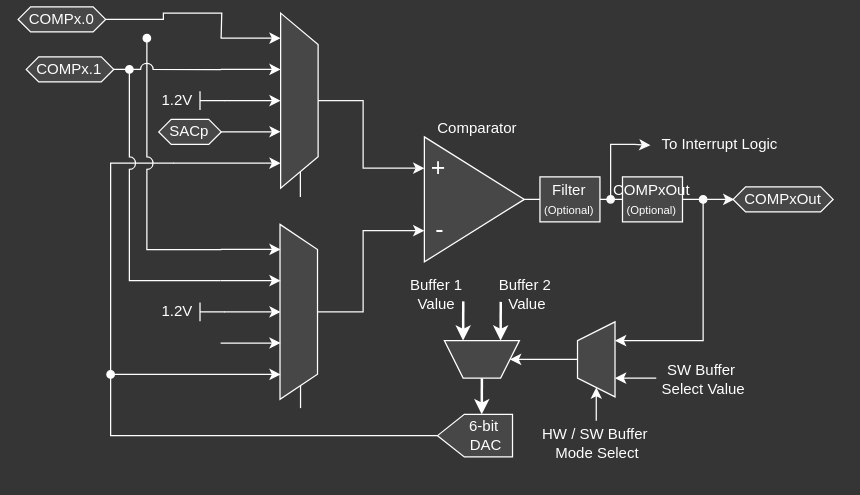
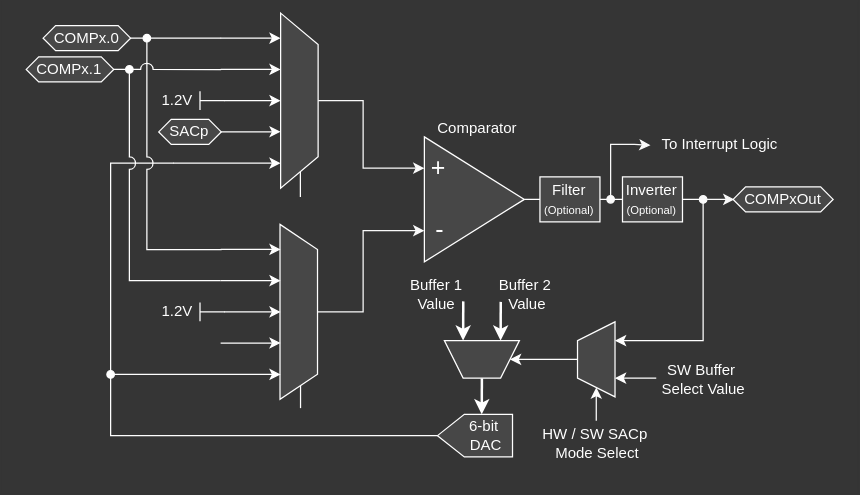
  <mxCell id="0" />
  <mxCell id="1" parent="0" />
  <mxCell id="2" style="edgeStyle=orthogonalEdgeStyle;rounded=0;orthogonalLoop=1;jettySize=auto;html=1;exitX=0;exitY=0.5;exitDx=0;exitDy=0;startArrow=none;startFill=0;endArrow=none;strokeWidth=1;strokeColor=#FFFFFF;" parent="1" edge="1"><mxGeometry relative="1" as="geometry"><mxPoint x="239.8" y="157" as="targetPoint" /><mxPoint x="239.8" y="131" as="sourcePoint" /></mxGeometry></mxCell>
  <mxCell id="3" style="edgeStyle=orthogonalEdgeStyle;rounded=0;orthogonalLoop=1;jettySize=auto;html=1;exitX=0;exitY=0.5;exitDx=0;exitDy=0;startArrow=none;startFill=0;endArrow=none;strokeWidth=1;strokeColor=#FFFFFF;" parent="1" edge="1"><mxGeometry relative="1" as="geometry"><mxPoint x="239.93" y="326" as="targetPoint" /><mxPoint x="239.93" y="300" as="sourcePoint" /></mxGeometry></mxCell>
  <mxCell id="4" style="edgeStyle=orthogonalEdgeStyle;rounded=0;orthogonalLoop=1;jettySize=auto;html=1;exitX=0.5;exitY=0;exitDx=0;exitDy=0;entryX=0;entryY=0.25;entryDx=0;entryDy=0;strokeColor=#FAFAFA;" parent="1" source="5" target="27" edge="1"><mxGeometry relative="1" as="geometry"><Array as="points"><mxPoint x="290" y="80" /><mxPoint x="290" y="134" /></Array></mxGeometry></mxCell>
  <mxCell id="5" value="" style="shape=trapezoid;perimeter=trapezoidPerimeter;whiteSpace=wrap;html=1;fixedSize=1;rotation=90;size=25.102;rounded=0;labelBackgroundColor=none;fillColor=#474747;strokeColor=#FFFFFF;fontColor=#1A1A1A;" parent="1" vertex="1"><mxGeometry x="169" y="65" width="140" height="30" as="geometry" /></mxCell>
  <mxCell id="6" value="" style="group" parent="1" vertex="1" connectable="0"><mxGeometry x="119" y="67" width="105" height="26" as="geometry" /></mxCell>
  <mxCell id="7" style="edgeStyle=orthogonalEdgeStyle;rounded=0;orthogonalLoop=1;jettySize=auto;html=1;labelBackgroundColor=none;fontColor=default;strokeColor=#FFFFFF;entryX=0.16;entryY=1.02;entryDx=0;entryDy=0;entryPerimeter=0;" parent="6" edge="1"><mxGeometry relative="1" as="geometry"><mxPoint x="60" y="13" as="sourcePoint" /><mxPoint x="105" y="13" as="targetPoint" /><Array as="points"><mxPoint x="82" y="13" /><mxPoint x="82" y="13" /></Array></mxGeometry></mxCell>
  <mxCell id="8" value="" style="group" parent="6" vertex="1" connectable="0"><mxGeometry x="3" width="57.5" height="26" as="geometry" /></mxCell>
  <mxCell id="9" value="" style="verticalLabelPosition=top;verticalAlign=bottom;shape=mxgraph.electrical.signal_sources.vdd;shadow=0;dashed=0;align=center;strokeWidth=1;fontSize=24;html=1;flipV=1;strokeColor=#FFFFFF;rotation=-90;" parent="8" vertex="1"><mxGeometry x="40" y="3" width="15" height="20" as="geometry" /></mxCell>
  <mxCell id="10" value="&lt;font style=&quot;color: rgb(255, 255, 255);&quot;&gt;1.2V&lt;/font&gt;" style="text;html=1;align=center;verticalAlign=middle;resizable=0;points=[];autosize=1;strokeColor=none;fillColor=none;" parent="8" vertex="1"><mxGeometry x="-3" width="43" height="26" as="geometry" /></mxCell>
  <mxCell id="11" value="" style="group" parent="1" vertex="1" connectable="0"><mxGeometry x="126.49" y="95" width="97.51" height="20" as="geometry" /></mxCell>
  <mxCell id="12" style="edgeStyle=orthogonalEdgeStyle;rounded=0;orthogonalLoop=1;jettySize=auto;html=1;labelBackgroundColor=none;fontColor=default;strokeColor=#FFFFFF;entryX=0.16;entryY=1.02;entryDx=0;entryDy=0;entryPerimeter=0;" parent="11" edge="1"><mxGeometry relative="1" as="geometry"><mxPoint x="49.51" y="9.92" as="sourcePoint" /><mxPoint x="97.51" y="9.92" as="targetPoint" /><Array as="points"><mxPoint x="74.51" y="9" /><mxPoint x="74.51" y="9" /></Array></mxGeometry></mxCell>
  <mxCell id="13" value="SACp" style="shape=hexagon;perimeter=hexagonPerimeter2;whiteSpace=wrap;html=1;fixedSize=1;size=10;rounded=0;labelBackgroundColor=none;fillColor=#474747;strokeColor=#FFFFFF;fontColor=#FFFFFF;" parent="11" vertex="1"><mxGeometry width="50" height="20" as="geometry" /></mxCell>
  <mxCell id="14" value="" style="group" parent="1" vertex="1" connectable="0"><mxGeometry x="79" y="113" width="145" height="34" as="geometry" /></mxCell>
  <mxCell id="15" style="edgeStyle=orthogonalEdgeStyle;rounded=0;orthogonalLoop=1;jettySize=auto;html=1;labelBackgroundColor=none;fontColor=default;strokeColor=#FFFFFF;entryX=0.16;entryY=1.02;entryDx=0;entryDy=0;entryPerimeter=0;" parent="14" edge="1"><mxGeometry relative="1" as="geometry"><mxPoint x="59" y="17" as="sourcePoint" /><mxPoint x="145" y="17" as="targetPoint" /><Array as="points"><mxPoint x="101" y="17" /><mxPoint x="101" y="17" /></Array></mxGeometry></mxCell>
  <mxCell id="16" style="edgeStyle=orthogonalEdgeStyle;rounded=0;orthogonalLoop=1;jettySize=auto;html=1;exitX=0.5;exitY=0;exitDx=0;exitDy=0;entryX=0;entryY=0.75;entryDx=0;entryDy=0;strokeColor=#FAFAFA;" parent="1" source="17" target="27" edge="1"><mxGeometry relative="1" as="geometry"><Array as="points"><mxPoint x="290" y="249" /><mxPoint x="290" y="184" /></Array></mxGeometry></mxCell>
  <mxCell id="17" value="" style="shape=trapezoid;perimeter=trapezoidPerimeter;whiteSpace=wrap;html=1;fixedSize=1;rotation=90;size=20.169;rounded=0;labelBackgroundColor=none;fillColor=#474747;strokeColor=#FFFFFF;fontColor=#1A1A1A;" parent="1" vertex="1"><mxGeometry x="168.51" y="234" width="140" height="30" as="geometry" /></mxCell>
  <mxCell id="18" value="" style="group" parent="1" vertex="1" connectable="0"><mxGeometry x="106" y="189" width="118" height="20" as="geometry" /></mxCell>
  <mxCell id="19" style="edgeStyle=orthogonalEdgeStyle;rounded=0;orthogonalLoop=1;jettySize=auto;html=1;labelBackgroundColor=none;fontColor=default;strokeColor=#FFFFFF;entryX=0.16;entryY=1.02;entryDx=0;entryDy=0;entryPerimeter=0;" parent="18" edge="1"><mxGeometry relative="1" as="geometry"><mxPoint x="70" y="10" as="sourcePoint" /><mxPoint x="118" y="10" as="targetPoint" /><Array as="points"><mxPoint x="94" y="10" /><mxPoint x="94" y="10" /></Array></mxGeometry></mxCell>
  <mxCell id="20" value="" style="group" parent="1" vertex="1" connectable="0"><mxGeometry x="106.49" y="214" width="117.51" height="20" as="geometry" /></mxCell>
  <mxCell id="21" style="edgeStyle=orthogonalEdgeStyle;rounded=0;orthogonalLoop=1;jettySize=auto;html=1;labelBackgroundColor=none;fontColor=default;strokeColor=#FFFFFF;entryX=0.16;entryY=1.02;entryDx=0;entryDy=0;entryPerimeter=0;" parent="20" edge="1"><mxGeometry relative="1" as="geometry"><mxPoint x="69.51" y="10" as="sourcePoint" /><mxPoint x="117.51" y="10" as="targetPoint" /><Array as="points"><mxPoint x="93.51" y="10" /><mxPoint x="93.51" y="10" /></Array></mxGeometry></mxCell>
  <mxCell id="22" value="" style="group" parent="1" vertex="1" connectable="0"><mxGeometry x="119" y="236" width="105" height="26" as="geometry" /></mxCell>
  <mxCell id="23" style="edgeStyle=orthogonalEdgeStyle;rounded=0;orthogonalLoop=1;jettySize=auto;html=1;labelBackgroundColor=none;fontColor=default;strokeColor=#FFFFFF;entryX=0.16;entryY=1.02;entryDx=0;entryDy=0;entryPerimeter=0;" parent="22" edge="1"><mxGeometry relative="1" as="geometry"><mxPoint x="60" y="13" as="sourcePoint" /><mxPoint x="105" y="13" as="targetPoint" /><Array as="points"><mxPoint x="82" y="13" /><mxPoint x="82" y="13" /></Array></mxGeometry></mxCell>
  <mxCell id="24" value="" style="group" parent="1" vertex="1" connectable="0"><mxGeometry x="126.49" y="264" width="97.51" height="20" as="geometry" /></mxCell>
  <mxCell id="25" style="edgeStyle=orthogonalEdgeStyle;rounded=0;orthogonalLoop=1;jettySize=auto;html=1;labelBackgroundColor=none;fontColor=default;strokeColor=#FFFFFF;entryX=0.16;entryY=1.02;entryDx=0;entryDy=0;entryPerimeter=0;" parent="24" edge="1"><mxGeometry relative="1" as="geometry"><mxPoint x="49.51" y="9.92" as="sourcePoint" /><mxPoint x="97.51" y="9.92" as="targetPoint" /><Array as="points"><mxPoint x="74.51" y="9" /><mxPoint x="74.51" y="9" /></Array></mxGeometry></mxCell>
  <mxCell id="26" value="" style="group" parent="1" vertex="1" connectable="0"><mxGeometry x="339" y="109" width="80" height="100" as="geometry" /></mxCell>
  <mxCell id="27" value="" style="triangle;whiteSpace=wrap;html=1;rounded=0;labelBackgroundColor=none;fillColor=#474747;strokeColor=#FFFFFF;fontColor=#1A1A1A;" parent="26" vertex="1"><mxGeometry width="80" height="100" as="geometry" /></mxCell>
  <mxCell id="28" value="-" style="edgeLabel;html=1;align=center;verticalAlign=middle;resizable=0;points=[];fontSize=20;rounded=0;labelBackgroundColor=none;fontColor=#FFFFFF;" parent="26" vertex="1" connectable="0"><mxGeometry x="23.966" y="42.997" as="geometry"><mxPoint x="-12" y="30" as="offset" /></mxGeometry></mxCell>
  <mxCell id="29" value="+" style="edgeLabel;html=1;align=center;verticalAlign=middle;resizable=0;points=[];fontSize=20;rounded=0;labelBackgroundColor=none;fontColor=#FFFFFF;" parent="26" vertex="1" connectable="0"><mxGeometry x="22.966" y="-6.003" as="geometry"><mxPoint x="-12" y="30" as="offset" /></mxGeometry></mxCell>
  <mxCell id="30" style="edgeStyle=orthogonalEdgeStyle;rounded=0;orthogonalLoop=1;jettySize=auto;html=1;exitX=0.75;exitY=1;exitDx=0;exitDy=0;strokeColor=#FFFFFF;endArrow=none;startFill=1;startArrow=classic;strokeWidth=2;" parent="1" source="33" edge="1"><mxGeometry relative="1" as="geometry"><mxPoint x="370.11" y="240.6" as="targetPoint" /></mxGeometry></mxCell>
  <mxCell id="31" style="edgeStyle=orthogonalEdgeStyle;rounded=0;orthogonalLoop=1;jettySize=auto;html=1;exitX=0.25;exitY=1;exitDx=0;exitDy=0;strokeColor=#FFFFFF;endArrow=none;startFill=1;startArrow=classic;strokeWidth=2;" parent="1" source="33" edge="1"><mxGeometry relative="1" as="geometry"><mxPoint x="400.11" y="241" as="targetPoint" /></mxGeometry></mxCell>
  <mxCell id="32" style="edgeStyle=orthogonalEdgeStyle;rounded=0;orthogonalLoop=1;jettySize=auto;html=1;exitX=0.5;exitY=0;exitDx=0;exitDy=0;strokeColor=#FFFFFF;strokeWidth=2;" parent="1" source="33" edge="1"><mxGeometry relative="1" as="geometry"><mxPoint x="384.91" y="331" as="targetPoint" /></mxGeometry></mxCell>
  <mxCell id="33" value="" style="shape=trapezoid;perimeter=trapezoidPerimeter;whiteSpace=wrap;html=1;fixedSize=1;rotation=-180;size=15;rounded=0;labelBackgroundColor=none;fillColor=#474747;strokeColor=#FFFFFF;fontColor=#1A1A1A;" parent="1" vertex="1"><mxGeometry x="355" y="272" width="60" height="30" as="geometry" /></mxCell>
  <mxCell id="34" style="edgeStyle=orthogonalEdgeStyle;rounded=0;orthogonalLoop=1;jettySize=auto;html=1;exitX=0.5;exitY=0;exitDx=0;exitDy=0;entryX=0;entryY=0.5;entryDx=0;entryDy=0;strokeColor=#FFFFFF;" parent="1" source="37" target="33" edge="1"><mxGeometry relative="1" as="geometry" /></mxCell>
  <mxCell id="35" style="edgeStyle=orthogonalEdgeStyle;rounded=0;orthogonalLoop=1;jettySize=auto;html=1;exitX=0.25;exitY=1;exitDx=0;exitDy=0;endArrow=none;startFill=1;startArrow=classic;strokeColor=#FFFFFF;" parent="1" source="37" edge="1"><mxGeometry relative="1" as="geometry"><mxPoint x="524.51" y="302.2" as="targetPoint" /></mxGeometry></mxCell>
  <mxCell id="36" style="edgeStyle=orthogonalEdgeStyle;rounded=0;orthogonalLoop=1;jettySize=auto;html=1;exitX=0;exitY=0.5;exitDx=0;exitDy=0;startArrow=classic;startFill=1;endArrow=none;strokeWidth=1;strokeColor=#FFFFFF;" parent="1" source="37" edge="1"><mxGeometry relative="1" as="geometry"><mxPoint x="476.51" y="336" as="targetPoint" /></mxGeometry></mxCell>
  <mxCell id="37" value="" style="shape=trapezoid;perimeter=trapezoidPerimeter;whiteSpace=wrap;html=1;fixedSize=1;rotation=-90;size=15;rounded=0;labelBackgroundColor=none;fillColor=#474747;strokeColor=#FFFFFF;fontColor=#1A1A1A;" parent="1" vertex="1"><mxGeometry x="446.51" y="272" width="60" height="30" as="geometry" /></mxCell>
  <mxCell id="38" style="edgeStyle=orthogonalEdgeStyle;rounded=0;orthogonalLoop=1;jettySize=auto;html=1;entryX=0.75;entryY=1;entryDx=0;entryDy=0;strokeColor=#FFFFFF;exitX=1;exitY=0.5;exitDx=0;exitDy=0;" parent="1" source="27" target="37" edge="1"><mxGeometry relative="1" as="geometry"><mxPoint x="489" y="159" as="sourcePoint" /><Array as="points"><mxPoint x="562" y="159" /><mxPoint x="562" y="272" /></Array></mxGeometry></mxCell>
  <mxCell id="39" style="edgeStyle=orthogonalEdgeStyle;rounded=0;orthogonalLoop=1;jettySize=auto;html=1;exitX=1;exitY=0.5;exitDx=0;exitDy=0;exitPerimeter=0;strokeColor=#FFFFFF;endArrow=none;startFill=0;jumpStyle=arc;" parent="1" source="40" edge="1"><mxGeometry relative="1" as="geometry"><mxPoint x="138.51" y="130" as="targetPoint" /><Array as="points"><mxPoint x="88" y="348" /><mxPoint x="88" y="130" /></Array></mxGeometry></mxCell>
  <mxCell id="40" value="6-bit&amp;nbsp;&lt;div&gt;DAC&lt;/div&gt;" style="verticalLabelPosition=middle;shadow=0;dashed=0;align=center;html=1;verticalAlign=middle;shape=mxgraph.electrical.abstract.dac;labelPosition=center;spacingLeft=16;rounded=0;labelBackgroundColor=none;fillColor=#474747;strokeColor=#FFFFFF;fontColor=#FFFFFF;flipH=1;" parent="1" vertex="1"><mxGeometry x="349.51" y="331" width="60" height="34" as="geometry" /></mxCell>
  <mxCell id="41" value="Buffer 1&amp;nbsp;&lt;div&gt;Value&amp;nbsp;&lt;/div&gt;" style="text;html=1;align=center;verticalAlign=middle;resizable=0;points=[];autosize=1;strokeColor=none;fillColor=none;fontColor=#FFFFFF;" parent="1" vertex="1"><mxGeometry x="318" y="214" width="63" height="41" as="geometry" /></mxCell>
  <mxCell id="42" value="Buffer 2&amp;nbsp;&lt;div&gt;Value&lt;/div&gt;" style="text;html=1;align=center;verticalAlign=middle;resizable=0;points=[];autosize=1;strokeColor=none;fillColor=none;fontColor=#FFFFFF;" parent="1" vertex="1"><mxGeometry x="389" y="214" width="63" height="41" as="geometry" /></mxCell>
  <mxCell id="43" style="edgeStyle=orthogonalEdgeStyle;rounded=0;orthogonalLoop=1;jettySize=auto;html=1;labelBackgroundColor=none;fontColor=default;strokeColor=#FFFFFF;entryX=0.16;entryY=1.02;entryDx=0;entryDy=0;entryPerimeter=0;startArrow=oval;startFill=1;" parent="1" edge="1"><mxGeometry relative="1" as="geometry"><mxPoint x="88" y="299" as="sourcePoint" /><mxPoint x="224" y="299" as="targetPoint" /><Array as="points"><mxPoint x="180" y="299" /><mxPoint x="180" y="299" /></Array></mxGeometry></mxCell>
  <mxCell id="44" value="SW Buffer&amp;nbsp;&lt;div&gt;Select Value&lt;/div&gt;" style="text;html=1;align=center;verticalAlign=middle;resizable=0;points=[];autosize=1;strokeColor=none;fillColor=none;fontColor=#FFFFFF;" parent="1" vertex="1"><mxGeometry x="519" y="282" width="85" height="41" as="geometry" /></mxCell>
- <mxCell id="45" value="HW / SW Buffer&amp;nbsp;&lt;div&gt;Mode Select&lt;/div&gt;" style="text;html=1;align=center;verticalAlign=middle;resizable=0;points=[];autosize=1;strokeColor=none;fillColor=none;fontColor=#FFFFFF;" parent="1" vertex="1"><mxGeometry x="423.51" y="333" width="106" height="41" as="geometry" /></mxCell>
+ <mxCell id="45" value="HW / SW SACp&amp;nbsp;&lt;div&gt;Mode Select&lt;/div&gt;" style="text;html=1;align=center;verticalAlign=middle;resizable=0;points=[];autosize=1;strokeColor=none;fillColor=none;fontColor=#FFFFFF;" parent="1" vertex="1"><mxGeometry x="423.51" y="333" width="106" height="41" as="geometry" /></mxCell>
  <mxCell id="46" style="edgeStyle=orthogonalEdgeStyle;rounded=0;orthogonalLoop=1;jettySize=auto;html=1;labelBackgroundColor=none;fontColor=default;strokeColor=#FFFFFF;entryX=0.16;entryY=1.02;entryDx=0;entryDy=0;entryPerimeter=0;" parent="1" edge="1"><mxGeometry relative="1" as="geometry"><mxPoint x="176" y="30" as="sourcePoint" /><mxPoint x="224" y="30" as="targetPoint" /><Array as="points"><mxPoint x="200" y="30" /><mxPoint x="200" y="30" /></Array></mxGeometry></mxCell>
  <mxCell id="47" style="edgeStyle=orthogonalEdgeStyle;rounded=0;orthogonalLoop=1;jettySize=auto;html=1;endArrow=none;startFill=1;strokeColor=#FFFFFF;jumpStyle=arc;startArrow=oval;jumpSize=10;" parent="1" edge="1"><mxGeometry relative="1" as="geometry"><mxPoint x="176.8" y="199.2" as="targetPoint" /><mxPoint x="117" y="30" as="sourcePoint" /><Array as="points"><mxPoint x="117" y="30" /><mxPoint x="117" y="199" /></Array></mxGeometry></mxCell>
  <mxCell id="48" style="edgeStyle=orthogonalEdgeStyle;rounded=0;orthogonalLoop=1;jettySize=auto;html=1;exitX=1;exitY=0.5;exitDx=0;exitDy=0;endArrow=none;startFill=0;strokeColor=#FFFFFF;" parent="1" source="49" edge="1"><mxGeometry relative="1" as="geometry"><mxPoint x="176.4" y="30" as="targetPoint" /></mxGeometry></mxCell>
- <mxCell id="49" value="COMPx.0" style="shape=hexagon;perimeter=hexagonPerimeter2;whiteSpace=wrap;html=1;fixedSize=1;size=10;rounded=0;labelBackgroundColor=none;fillColor=#474747;strokeColor=#FFFFFF;fontColor=#FFFFFF;" parent="1" vertex="1"><mxGeometry x="14" y="5" width="70" height="20" as="geometry" /></mxCell>
+ <mxCell id="49" value="COMPx.0" style="shape=hexagon;perimeter=hexagonPerimeter2;whiteSpace=wrap;html=1;fixedSize=1;size=10;rounded=0;labelBackgroundColor=none;fillColor=#474747;strokeColor=#FFFFFF;fontColor=#FFFFFF;" parent="1" vertex="1"><mxGeometry x="34" y="20" width="70" height="20" as="geometry" /></mxCell>
  <mxCell id="50" style="edgeStyle=orthogonalEdgeStyle;rounded=0;orthogonalLoop=1;jettySize=auto;html=1;labelBackgroundColor=none;fontColor=default;strokeColor=#FFFFFF;entryX=0.16;entryY=1.02;entryDx=0;entryDy=0;entryPerimeter=0;" parent="1" edge="1"><mxGeometry relative="1" as="geometry"><mxPoint x="176" y="55" as="sourcePoint" /><mxPoint x="224" y="55" as="targetPoint" /><Array as="points"><mxPoint x="200" y="55" /><mxPoint x="200" y="55" /></Array></mxGeometry></mxCell>
  <mxCell id="51" style="edgeStyle=orthogonalEdgeStyle;rounded=0;orthogonalLoop=1;jettySize=auto;html=1;exitX=1;exitY=0.5;exitDx=0;exitDy=0;endArrow=none;startFill=0;strokeColor=#FFFFFF;jumpStyle=arc;jumpSize=10;" parent="1" source="53" edge="1"><mxGeometry relative="1" as="geometry"><mxPoint x="176.4" y="55.2" as="targetPoint" /></mxGeometry></mxCell>
  <mxCell id="52" style="edgeStyle=orthogonalEdgeStyle;rounded=0;orthogonalLoop=1;jettySize=auto;html=1;endArrow=none;startFill=1;strokeColor=#FFFFFF;jumpStyle=arc;startArrow=oval;jumpSize=10;" parent="1" edge="1"><mxGeometry relative="1" as="geometry"><mxPoint x="176" y="224" as="targetPoint" /><mxPoint x="103" y="55" as="sourcePoint" /><Array as="points"><mxPoint x="103" y="55" /><mxPoint x="103" y="224" /></Array></mxGeometry></mxCell>
  <mxCell id="53" value="COMPx.1" style="shape=hexagon;perimeter=hexagonPerimeter2;whiteSpace=wrap;html=1;fixedSize=1;size=10;rounded=0;labelBackgroundColor=none;fillColor=#474747;strokeColor=#FFFFFF;fontColor=#FFFFFF;" parent="1" vertex="1"><mxGeometry x="20.49" y="45" width="70" height="20" as="geometry" /></mxCell>
- <mxCell id="54" value="COMPxOut&lt;div&gt;&lt;font style=&quot;font-size: 9px;&quot;&gt;(Optional)&lt;/font&gt;&lt;/div&gt;" style="rounded=0;whiteSpace=wrap;html=1;fillColor=#474747;strokeColor=#FFFFFF;fontColor=#FFFFFF;" parent="1" vertex="1"><mxGeometry x="497.49" y="141" width="48" height="36" as="geometry" /></mxCell>
+ <mxCell id="54" value="Inverter&lt;div&gt;&lt;font style=&quot;font-size: 9px;&quot;&gt;(Optional)&lt;/font&gt;&lt;/div&gt;" style="rounded=0;whiteSpace=wrap;html=1;fillColor=#474747;strokeColor=#FFFFFF;fontColor=#FFFFFF;" parent="1" vertex="1"><mxGeometry x="497.49" y="141" width="48" height="36" as="geometry" /></mxCell>
  <mxCell id="55" value="Filter&lt;div&gt;&lt;font style=&quot;font-size: 9px;&quot;&gt;(Optional)&lt;/font&gt;&lt;/div&gt;" style="rounded=0;whiteSpace=wrap;html=1;fillColor=#474747;strokeColor=#FFFFFF;fontColor=#FFFFFF;" parent="1" vertex="1"><mxGeometry x="431.46" y="141" width="48" height="36" as="geometry" /></mxCell>
  <mxCell id="56" style="edgeStyle=orthogonalEdgeStyle;rounded=0;orthogonalLoop=1;jettySize=auto;html=1;exitX=0.5;exitY=0;exitDx=0;exitDy=0;strokeColor=#FAFAFA;startArrow=oval;startFill=1;entryX=0.008;entryY=0.528;entryDx=0;entryDy=0;entryPerimeter=0;" parent="1" target="57" edge="1"><mxGeometry relative="1" as="geometry"><mxPoint x="488" y="158.98" as="sourcePoint" /><mxPoint x="527" y="98" as="targetPoint" /><Array as="points"><mxPoint x="488" y="115" /><mxPoint x="507" y="115" /></Array></mxGeometry></mxCell>
  <mxCell id="57" value="To Interrupt Logic" style="text;html=1;align=center;verticalAlign=middle;resizable=0;points=[];autosize=1;strokeColor=none;fillColor=none;fontColor=#FFFFFF;" parent="1" vertex="1"><mxGeometry x="519" y="102" width="111" height="26" as="geometry" /></mxCell>
  <mxCell id="58" style="edgeStyle=orthogonalEdgeStyle;rounded=0;orthogonalLoop=1;jettySize=auto;html=1;strokeColor=#FAFAFA;startArrow=oval;startFill=1;" parent="1" edge="1"><mxGeometry relative="1" as="geometry"><mxPoint x="562" y="159" as="sourcePoint" /><mxPoint x="587" y="159" as="targetPoint" /><Array as="points"><mxPoint x="587" y="159" /></Array></mxGeometry></mxCell>
  <mxCell id="59" value="COMPxOut" style="shape=hexagon;perimeter=hexagonPerimeter2;whiteSpace=wrap;html=1;fixedSize=1;size=10;rounded=0;labelBackgroundColor=none;fillColor=#474747;strokeColor=#FFFFFF;fontColor=#FFFFFF;" parent="1" vertex="1"><mxGeometry x="586" y="149" width="80" height="20" as="geometry" /></mxCell>
  <mxCell id="60" value="Comparator" style="text;html=1;align=center;verticalAlign=middle;resizable=0;points=[];autosize=1;strokeColor=none;fillColor=none;fontColor=#FFFFFF;" parent="1" vertex="1"><mxGeometry x="340" y="89" width="81" height="26" as="geometry" /></mxCell>
  <mxCell id="61" value="" style="group" parent="1" vertex="1" connectable="0"><mxGeometry x="122" y="236" width="57.5" height="26" as="geometry" /></mxCell>
  <mxCell id="62" value="" style="verticalLabelPosition=top;verticalAlign=bottom;shape=mxgraph.electrical.signal_sources.vdd;shadow=0;dashed=0;align=center;strokeWidth=1;fontSize=24;html=1;flipV=1;strokeColor=#FFFFFF;rotation=-90;" parent="61" vertex="1"><mxGeometry x="40" y="3" width="15" height="20" as="geometry" /></mxCell>
  <mxCell id="63" value="&lt;font style=&quot;color: rgb(255, 255, 255);&quot;&gt;1.2V&lt;/font&gt;" style="text;html=1;align=center;verticalAlign=middle;resizable=0;points=[];autosize=1;strokeColor=none;fillColor=none;" parent="61" vertex="1"><mxGeometry x="-3" width="43" height="26" as="geometry" /></mxCell>
